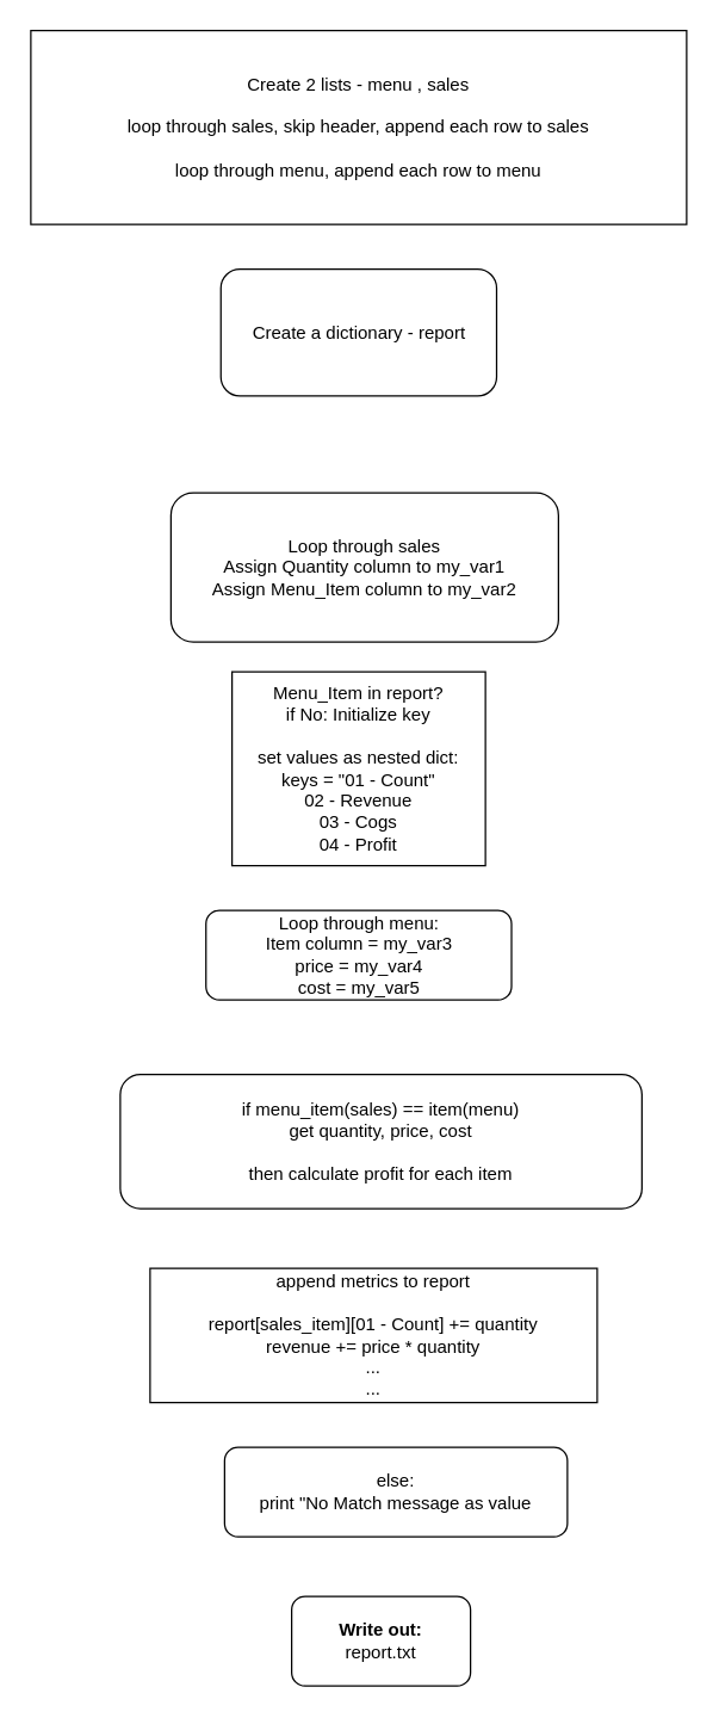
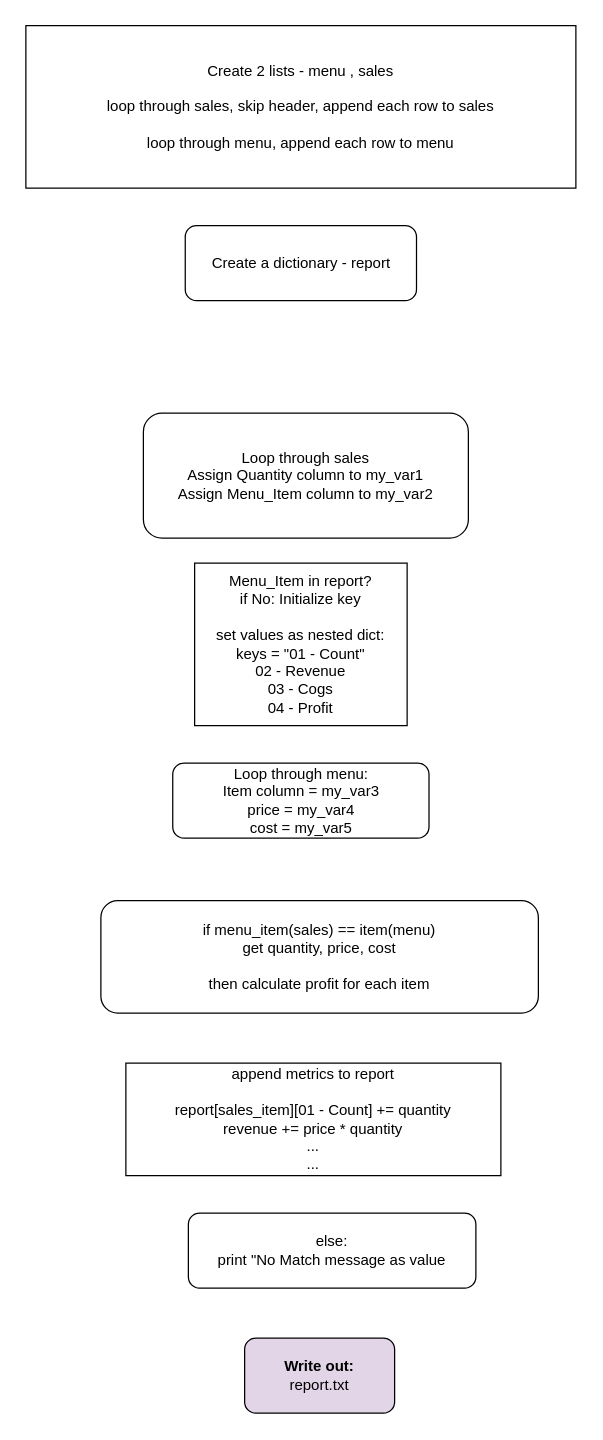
  <mxCell id="0" />
  <mxCell id="1" parent="0" />
  <mxCell id="2" value="Create 2 lists - menu , sales&lt;br&gt;&lt;br&gt;loop through sales, skip header, append each row to sales&lt;br&gt;&lt;br&gt;loop through menu, append each row to menu&lt;br&gt;" style="rounded=0;whiteSpace=wrap;html=1;" vertex="1" parent="1"><mxGeometry x="20" y="20" width="440" height="130" as="geometry" /></mxCell>
- <mxCell id="3" value="Create a dictionary - report" style="rounded=1;whiteSpace=wrap;html=1;" vertex="1" parent="1"><mxGeometry x="147.5" y="180" width="185" height="85" as="geometry" /></mxCell>
+ <mxCell id="3" value="Create a dictionary - report" style="rounded=1;whiteSpace=wrap;html=1;" vertex="1" parent="1"><mxGeometry x="147.5" y="180" width="185" height="60" as="geometry" /></mxCell>
  <mxCell id="4" value="Loop through sales&lt;br&gt;Assign Quantity column to my_var1&lt;br&gt;Assign Menu_Item column to my_var2" style="rounded=1;whiteSpace=wrap;html=1;" vertex="1" parent="1"><mxGeometry x="114" y="330" width="260" height="100" as="geometry" /></mxCell>
  <mxCell id="5" value="Menu_Item in report?&lt;br&gt;if No: Initialize key&lt;br&gt;&lt;br&gt;set values as nested dict:&lt;br&gt;keys = &quot;01 - Count&quot;&lt;br&gt;02 - Revenue&lt;br&gt;03 - Cogs&lt;br&gt;04 - Profit" style="rounded=0;whiteSpace=wrap;html=1;" vertex="1" parent="1"><mxGeometry x="155" y="450" width="170" height="130" as="geometry" /></mxCell>
  <mxCell id="6" value="Loop through menu:&lt;br&gt;Item column = my_var3&lt;br&gt;price = my_var4&lt;br&gt;cost = my_var5" style="rounded=1;whiteSpace=wrap;html=1;" vertex="1" parent="1"><mxGeometry x="137.5" y="610" width="205" height="60" as="geometry" /></mxCell>
  <mxCell id="7" value="if menu_item(sales) == item(menu)&lt;br&gt;get quantity, price, cost&lt;br&gt;&lt;br&gt;then calculate profit for each item" style="rounded=1;whiteSpace=wrap;html=1;" vertex="1" parent="1"><mxGeometry x="80" y="720" width="350" height="90" as="geometry" /></mxCell>
  <mxCell id="8" value="append metrics to report&lt;br&gt;&lt;br&gt;report[sales_item][01 - Count] += quantity&lt;br&gt;revenue += price * quantity&lt;br&gt;...&lt;br&gt;..." style="rounded=0;whiteSpace=wrap;html=1;" vertex="1" parent="1"><mxGeometry x="100" y="850" width="300" height="90" as="geometry" /></mxCell>
  <mxCell id="9" value="else:&lt;br&gt;print &quot;No Match message as value" style="rounded=1;whiteSpace=wrap;html=1;" vertex="1" parent="1"><mxGeometry x="150" y="970" width="230" height="60" as="geometry" /></mxCell>
- <mxCell id="10" value="&lt;b&gt;Write out:&lt;/b&gt;&lt;br&gt;report.txt" style="rounded=1;whiteSpace=wrap;html=1;" vertex="1" parent="1"><mxGeometry x="195" y="1070" width="120" height="60" as="geometry" /></mxCell>
+ <mxCell id="10" value="&lt;b&gt;Write out:&lt;/b&gt;&lt;br&gt;report.txt" style="rounded=1;whiteSpace=wrap;html=1;fillColor=#e1d5e7;" vertex="1" parent="1"><mxGeometry x="195" y="1070" width="120" height="60" as="geometry" /></mxCell>
